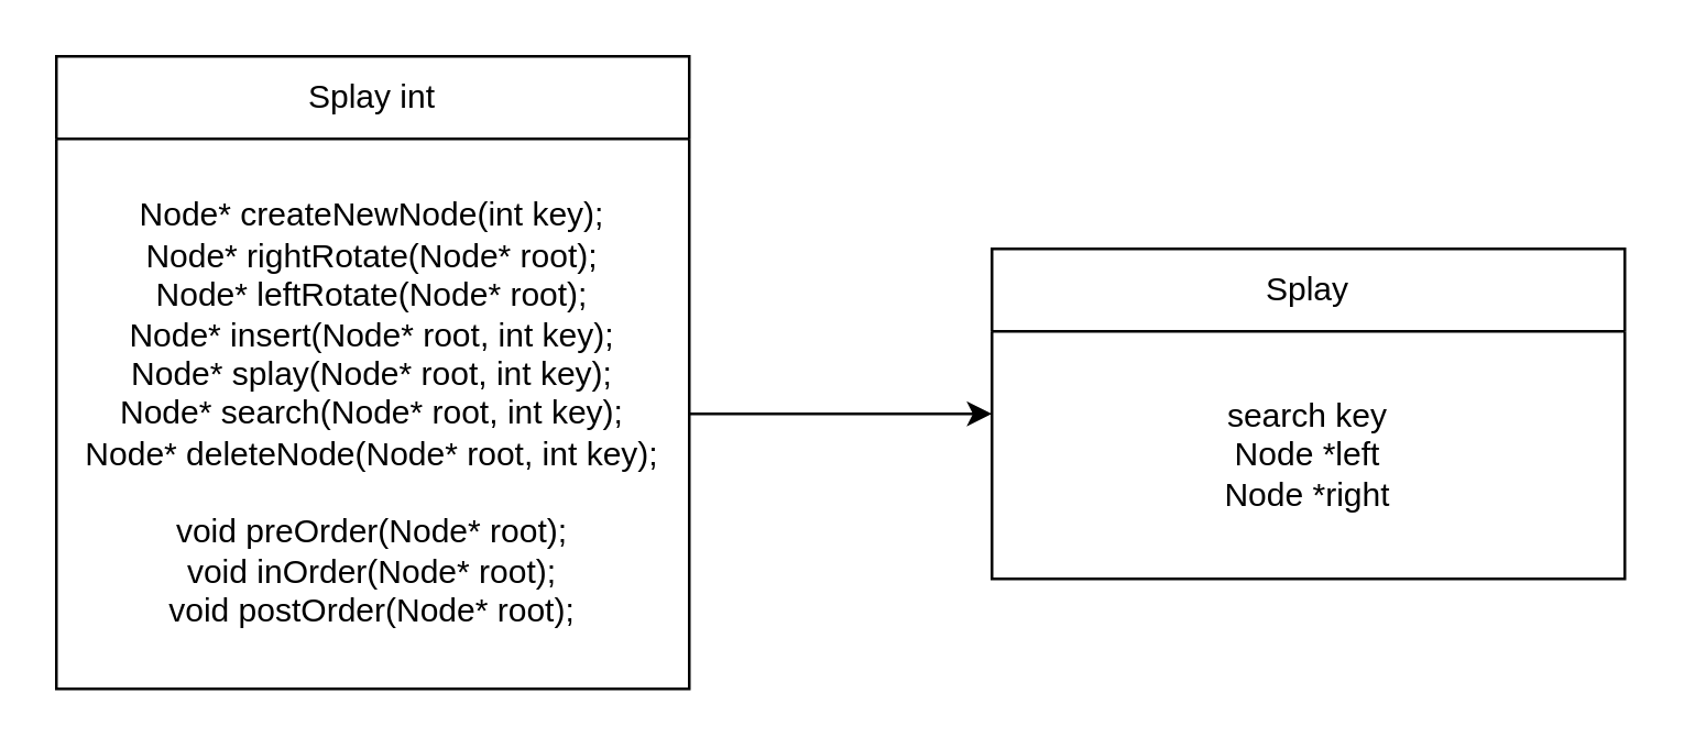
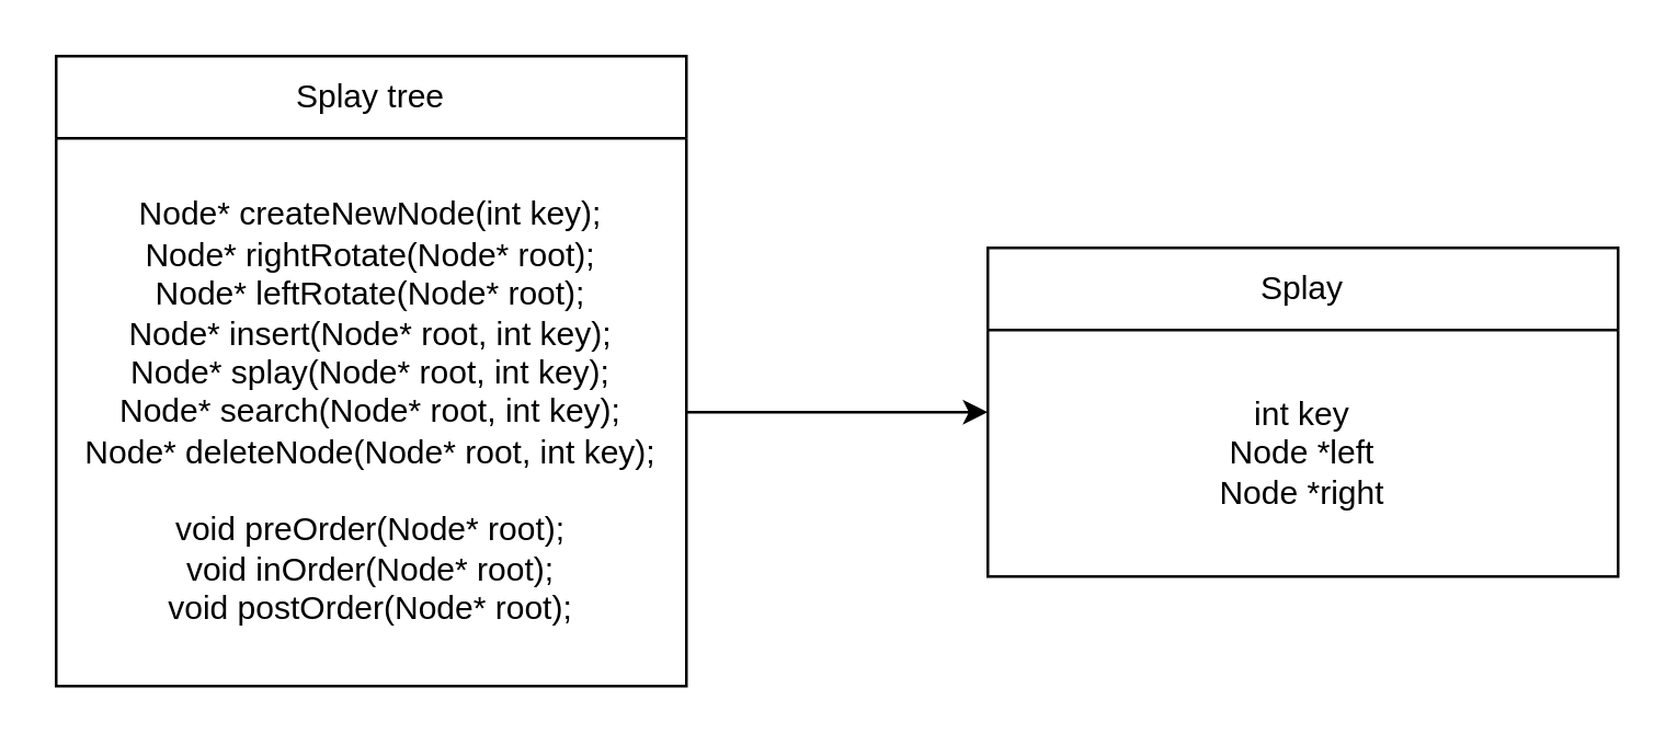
  <mxCell id="0" />
  <mxCell id="1" parent="0" />
- <mxCell id="2" value="Splay int" style="swimlane;fontStyle=0;childLayout=stackLayout;horizontal=1;startSize=30;horizontalStack=0;resizeParent=1;resizeParentMax=0;resizeLast=0;collapsible=1;marginBottom=0;whiteSpace=wrap;html=1;" vertex="1" parent="1"><mxGeometry x="20" y="20" width="230" height="230" as="geometry" /></mxCell>
+ <mxCell id="2" value="Splay tree" style="swimlane;fontStyle=0;childLayout=stackLayout;horizontal=1;startSize=30;horizontalStack=0;resizeParent=1;resizeParentMax=0;resizeLast=0;collapsible=1;marginBottom=0;whiteSpace=wrap;html=1;" vertex="1" parent="1"><mxGeometry x="20" y="20" width="230" height="230" as="geometry" /></mxCell>
  <mxCell id="3" value="&lt;div&gt;Node* createNewNode(int key);&lt;/div&gt;&lt;div&gt;Node* rightRotate(Node* root);&lt;/div&gt;&lt;div&gt;Node* leftRotate(Node* root);&lt;/div&gt;&lt;div&gt;Node* insert(Node* root, int key);&lt;/div&gt;&lt;div&gt;Node* splay(Node* root, int key);&lt;/div&gt;&lt;div&gt;Node* search(Node* root, int key);&lt;/div&gt;&lt;div&gt;Node* deleteNode(Node* root, int key);&lt;/div&gt;&lt;div&gt;&lt;br&gt;&lt;/div&gt;&lt;div&gt;void preOrder(Node* root);&lt;/div&gt;&lt;div&gt;void inOrder(Node* root);&lt;/div&gt;&lt;div&gt;void postOrder(Node* root);&lt;/div&gt;" style="text;strokeColor=none;fillColor=none;align=center;verticalAlign=middle;spacingLeft=4;spacingRight=4;overflow=hidden;points=[[0,0.5],[1,0.5]];portConstraint=eastwest;rotatable=0;whiteSpace=wrap;html=1;" vertex="1" parent="2"><mxGeometry y="30" width="230" height="200" as="geometry" /></mxCell>
  <mxCell id="4" value="Splay" style="swimlane;fontStyle=0;childLayout=stackLayout;horizontal=1;startSize=30;horizontalStack=0;resizeParent=1;resizeParentMax=0;resizeLast=0;collapsible=1;marginBottom=0;whiteSpace=wrap;html=1;" vertex="1" parent="1"><mxGeometry x="360" y="90" width="230" height="120" as="geometry" /></mxCell>
- <mxCell id="5" value="search key&lt;div&gt;Node *left&lt;/div&gt;&lt;div&gt;Node *right&lt;/div&gt;" style="text;strokeColor=none;fillColor=none;align=center;verticalAlign=middle;spacingLeft=4;spacingRight=4;overflow=hidden;points=[[0,0.5],[1,0.5]];portConstraint=eastwest;rotatable=0;whiteSpace=wrap;html=1;" vertex="1" parent="4"><mxGeometry y="30" width="230" height="90" as="geometry" /></mxCell>
+ <mxCell id="5" value="int key&lt;div&gt;Node *left&lt;/div&gt;&lt;div&gt;Node *right&lt;/div&gt;" style="text;strokeColor=none;fillColor=none;align=center;verticalAlign=middle;spacingLeft=4;spacingRight=4;overflow=hidden;points=[[0,0.5],[1,0.5]];portConstraint=eastwest;rotatable=0;whiteSpace=wrap;html=1;" vertex="1" parent="4"><mxGeometry y="30" width="230" height="90" as="geometry" /></mxCell>
  <mxCell id="6" style="edgeStyle=orthogonalEdgeStyle;rounded=0;orthogonalLoop=1;jettySize=auto;html=1;entryX=0;entryY=0.5;entryDx=0;entryDy=0;" edge="1" parent="1" source="3" target="4"><mxGeometry relative="1" as="geometry" /></mxCell>
